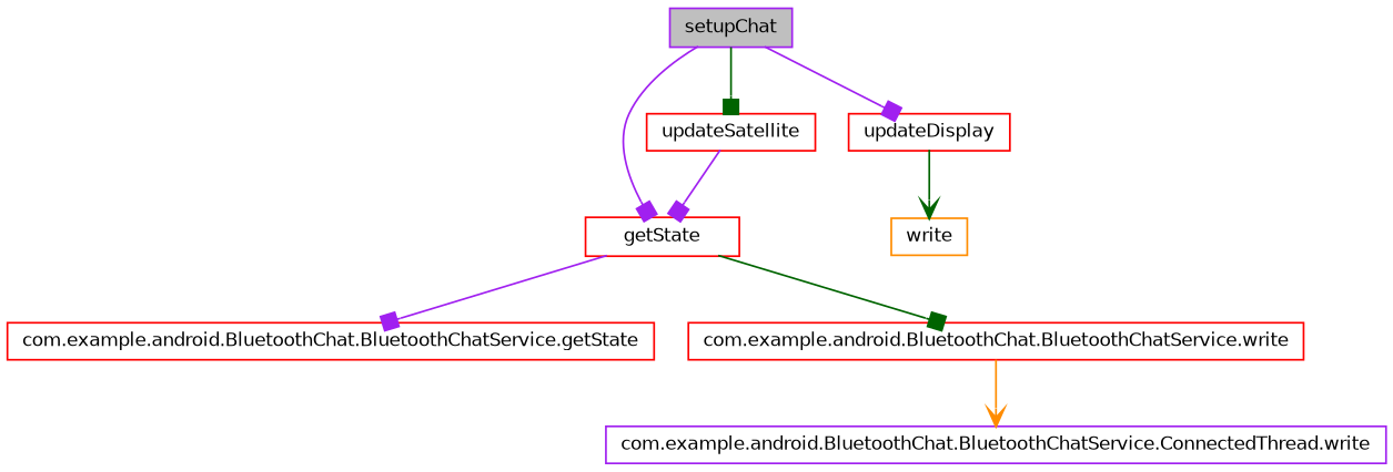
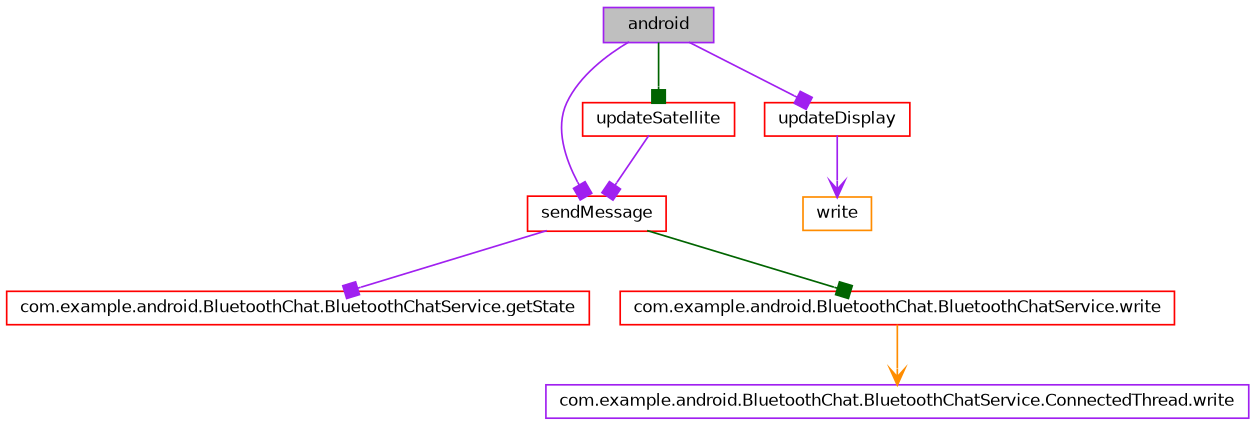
  digraph {
    rankdir=TB
    node [color=red fillcolor=white fontname=Helvetica fontsize=10 shape=record style=filled]
    edge [arrowhead=box color=purple fontname=Helvetica fontsize=10 labelfontname=Helvetica labelfontsize=10 style=solid]
-   n1 [color=purple fillcolor=grey75 fontcolor=black height=0.2 label=setupChat width=0.4]
-   n2 [height=0.2 label=getState width=0.4]
+   n1 [color=purple fillcolor=grey75 fontcolor=black height=0.2 label=android width=0.4]
+   n2 [height=0.2 label=sendMessage width=0.4]
    n3 [height=0.2 label=updateDisplay width=0.4]
    n4 [height=0.2 label=updateSatellite width=0.4]
    n5 [height=0.2 label="com.example.android.BluetoothChat.BluetoothChatService.getState" width=0.4]
    n6 [height=0.2 label="com.example.android.BluetoothChat.BluetoothChatService.write" width=0.4]
    n7 [color=darkorange height=0.2 label=write width=0.4]
    n8 [color=purple height=0.2 label="com.example.android.BluetoothChat.BluetoothChatService.ConnectedThread.write" width=0.4]
    n1 -> n2
    n1 -> n3
    n1 -> n4 [color=darkgreen]
    n2 -> n5
    n2 -> n6 [color=darkgreen]
-   n3 -> n7 [arrowhead=vee color=darkgreen]
+   n3 -> n7 [arrowhead=vee]
    n4 -> n2
    n6 -> n8 [arrowhead=vee color=darkorange]
  }
